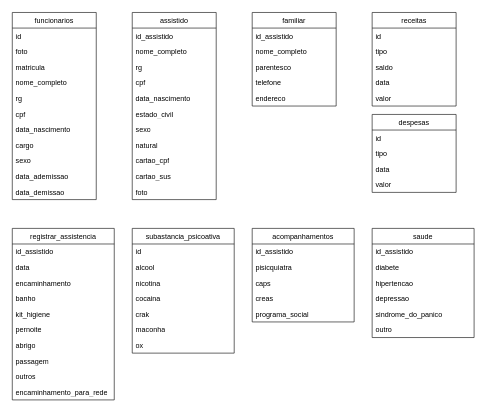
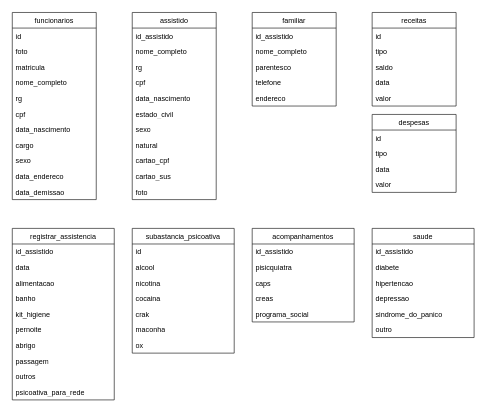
  <mxCell id="0" />
  <mxCell id="1" parent="0" />
  <mxCell id="2" value="assistido" style="swimlane;fontStyle=0;childLayout=stackLayout;horizontal=1;startSize=26;fillColor=none;horizontalStack=0;resizeParent=1;resizeParentMax=0;resizeLast=0;collapsible=1;marginBottom=0;" vertex="1" parent="1"><mxGeometry x="220" y="20" width="140" height="312" as="geometry" /></mxCell>
  <mxCell id="3" value="id_assistido" style="text;strokeColor=none;fillColor=none;align=left;verticalAlign=top;spacingLeft=4;spacingRight=4;overflow=hidden;rotatable=0;points=[[0,0.5],[1,0.5]];portConstraint=eastwest;" vertex="1" parent="2"><mxGeometry y="26" width="140" height="26" as="geometry" /></mxCell>
  <mxCell id="4" value="nome_completo" style="text;strokeColor=none;fillColor=none;align=left;verticalAlign=top;spacingLeft=4;spacingRight=4;overflow=hidden;rotatable=0;points=[[0,0.5],[1,0.5]];portConstraint=eastwest;" vertex="1" parent="2"><mxGeometry y="52" width="140" height="26" as="geometry" /></mxCell>
  <mxCell id="5" value="rg" style="text;strokeColor=none;fillColor=none;align=left;verticalAlign=top;spacingLeft=4;spacingRight=4;overflow=hidden;rotatable=0;points=[[0,0.5],[1,0.5]];portConstraint=eastwest;" vertex="1" parent="2"><mxGeometry y="78" width="140" height="26" as="geometry" /></mxCell>
  <mxCell id="6" value="cpf" style="text;strokeColor=none;fillColor=none;align=left;verticalAlign=top;spacingLeft=4;spacingRight=4;overflow=hidden;rotatable=0;points=[[0,0.5],[1,0.5]];portConstraint=eastwest;" vertex="1" parent="2"><mxGeometry y="104" width="140" height="26" as="geometry" /></mxCell>
  <mxCell id="7" value="data_nascimento" style="text;strokeColor=none;fillColor=none;align=left;verticalAlign=top;spacingLeft=4;spacingRight=4;overflow=hidden;rotatable=0;points=[[0,0.5],[1,0.5]];portConstraint=eastwest;" vertex="1" parent="2"><mxGeometry y="130" width="140" height="26" as="geometry" /></mxCell>
  <mxCell id="8" value="estado_civil" style="text;strokeColor=none;fillColor=none;align=left;verticalAlign=top;spacingLeft=4;spacingRight=4;overflow=hidden;rotatable=0;points=[[0,0.5],[1,0.5]];portConstraint=eastwest;whiteSpace=wrap;" vertex="1" parent="2"><mxGeometry y="156" width="140" height="26" as="geometry" /></mxCell>
  <mxCell id="9" value="sexo" style="text;strokeColor=none;fillColor=none;align=left;verticalAlign=top;spacingLeft=4;spacingRight=4;overflow=hidden;rotatable=0;points=[[0,0.5],[1,0.5]];portConstraint=eastwest;whiteSpace=wrap;" vertex="1" parent="2"><mxGeometry y="182" width="140" height="26" as="geometry" /></mxCell>
  <mxCell id="10" value="natural" style="text;strokeColor=none;fillColor=none;align=left;verticalAlign=top;spacingLeft=4;spacingRight=4;overflow=hidden;rotatable=0;points=[[0,0.5],[1,0.5]];portConstraint=eastwest;whiteSpace=wrap;" vertex="1" parent="2"><mxGeometry y="208" width="140" height="26" as="geometry" /></mxCell>
  <mxCell id="11" value="cartao_cpf" style="text;strokeColor=none;fillColor=none;align=left;verticalAlign=top;spacingLeft=4;spacingRight=4;overflow=hidden;rotatable=0;points=[[0,0.5],[1,0.5]];portConstraint=eastwest;whiteSpace=wrap;" vertex="1" parent="2"><mxGeometry y="234" width="140" height="26" as="geometry" /></mxCell>
  <mxCell id="12" value="cartao_sus" style="text;strokeColor=none;fillColor=none;align=left;verticalAlign=top;spacingLeft=4;spacingRight=4;overflow=hidden;rotatable=0;points=[[0,0.5],[1,0.5]];portConstraint=eastwest;whiteSpace=wrap;" vertex="1" parent="2"><mxGeometry y="260" width="140" height="26" as="geometry" /></mxCell>
  <mxCell id="13" value="foto" style="text;strokeColor=none;fillColor=none;align=left;verticalAlign=top;spacingLeft=4;spacingRight=4;overflow=hidden;rotatable=0;points=[[0,0.5],[1,0.5]];portConstraint=eastwest;whiteSpace=wrap;" vertex="1" parent="2"><mxGeometry y="286" width="140" height="26" as="geometry" /></mxCell>
  <mxCell id="14" value="funcionarios" style="swimlane;fontStyle=0;childLayout=stackLayout;horizontal=1;startSize=26;fillColor=none;horizontalStack=0;resizeParent=1;resizeParentMax=0;resizeLast=0;collapsible=1;marginBottom=0;" vertex="1" parent="1"><mxGeometry x="20" y="20" width="140" height="312" as="geometry" /></mxCell>
  <mxCell id="15" value="id" style="text;strokeColor=none;fillColor=none;align=left;verticalAlign=top;spacingLeft=4;spacingRight=4;overflow=hidden;rotatable=0;points=[[0,0.5],[1,0.5]];portConstraint=eastwest;" vertex="1" parent="14"><mxGeometry y="26" width="140" height="26" as="geometry" /></mxCell>
  <mxCell id="16" value="foto" style="text;strokeColor=none;fillColor=none;align=left;verticalAlign=top;spacingLeft=4;spacingRight=4;overflow=hidden;rotatable=0;points=[[0,0.5],[1,0.5]];portConstraint=eastwest;" vertex="1" parent="14"><mxGeometry y="52" width="140" height="26" as="geometry" /></mxCell>
  <mxCell id="17" value="matricula" style="text;strokeColor=none;fillColor=none;align=left;verticalAlign=top;spacingLeft=4;spacingRight=4;overflow=hidden;rotatable=0;points=[[0,0.5],[1,0.5]];portConstraint=eastwest;" vertex="1" parent="14"><mxGeometry y="78" width="140" height="26" as="geometry" /></mxCell>
  <mxCell id="18" value="nome_completo" style="text;strokeColor=none;fillColor=none;align=left;verticalAlign=top;spacingLeft=4;spacingRight=4;overflow=hidden;rotatable=0;points=[[0,0.5],[1,0.5]];portConstraint=eastwest;" vertex="1" parent="14"><mxGeometry y="104" width="140" height="26" as="geometry" /></mxCell>
  <mxCell id="19" value="rg" style="text;strokeColor=none;fillColor=none;align=left;verticalAlign=top;spacingLeft=4;spacingRight=4;overflow=hidden;rotatable=0;points=[[0,0.5],[1,0.5]];portConstraint=eastwest;" vertex="1" parent="14"><mxGeometry y="130" width="140" height="26" as="geometry" /></mxCell>
  <mxCell id="20" value="cpf" style="text;strokeColor=none;fillColor=none;align=left;verticalAlign=top;spacingLeft=4;spacingRight=4;overflow=hidden;rotatable=0;points=[[0,0.5],[1,0.5]];portConstraint=eastwest;" vertex="1" parent="14"><mxGeometry y="156" width="140" height="26" as="geometry" /></mxCell>
  <mxCell id="21" value="data_nascimento" style="text;strokeColor=none;fillColor=none;align=left;verticalAlign=top;spacingLeft=4;spacingRight=4;overflow=hidden;rotatable=0;points=[[0,0.5],[1,0.5]];portConstraint=eastwest;" vertex="1" parent="14"><mxGeometry y="182" width="140" height="26" as="geometry" /></mxCell>
  <mxCell id="22" value="cargo" style="text;strokeColor=none;fillColor=none;align=left;verticalAlign=top;spacingLeft=4;spacingRight=4;overflow=hidden;rotatable=0;points=[[0,0.5],[1,0.5]];portConstraint=eastwest;" vertex="1" parent="14"><mxGeometry y="208" width="140" height="26" as="geometry" /></mxCell>
  <mxCell id="23" value="sexo" style="text;strokeColor=none;fillColor=none;align=left;verticalAlign=top;spacingLeft=4;spacingRight=4;overflow=hidden;rotatable=0;points=[[0,0.5],[1,0.5]];portConstraint=eastwest;" vertex="1" parent="14"><mxGeometry y="234" width="140" height="26" as="geometry" /></mxCell>
- <mxCell id="24" value="data_ademissao" style="text;strokeColor=none;fillColor=none;align=left;verticalAlign=top;spacingLeft=4;spacingRight=4;overflow=hidden;rotatable=0;points=[[0,0.5],[1,0.5]];portConstraint=eastwest;" vertex="1" parent="14"><mxGeometry y="260" width="140" height="26" as="geometry" /></mxCell>
+ <mxCell id="24" value="data_endereco" style="text;strokeColor=none;fillColor=none;align=left;verticalAlign=top;spacingLeft=4;spacingRight=4;overflow=hidden;rotatable=0;points=[[0,0.5],[1,0.5]];portConstraint=eastwest;" vertex="1" parent="14"><mxGeometry y="260" width="140" height="26" as="geometry" /></mxCell>
  <mxCell id="25" value="data_demissao" style="text;strokeColor=none;fillColor=none;align=left;verticalAlign=top;spacingLeft=4;spacingRight=4;overflow=hidden;rotatable=0;points=[[0,0.5],[1,0.5]];portConstraint=eastwest;" vertex="1" parent="14"><mxGeometry y="286" width="140" height="26" as="geometry" /></mxCell>
  <mxCell id="26" value="familiar" style="swimlane;fontStyle=0;childLayout=stackLayout;horizontal=1;startSize=26;fillColor=none;horizontalStack=0;resizeParent=1;resizeParentMax=0;resizeLast=0;collapsible=1;marginBottom=0;" vertex="1" parent="1"><mxGeometry x="420" y="20" width="140" height="156" as="geometry" /></mxCell>
  <mxCell id="27" value="id_assistido" style="text;strokeColor=none;fillColor=none;align=left;verticalAlign=top;spacingLeft=4;spacingRight=4;overflow=hidden;rotatable=0;points=[[0,0.5],[1,0.5]];portConstraint=eastwest;" vertex="1" parent="26"><mxGeometry y="26" width="140" height="26" as="geometry" /></mxCell>
  <mxCell id="28" value="nome_completo" style="text;strokeColor=none;fillColor=none;align=left;verticalAlign=top;spacingLeft=4;spacingRight=4;overflow=hidden;rotatable=0;points=[[0,0.5],[1,0.5]];portConstraint=eastwest;" vertex="1" parent="26"><mxGeometry y="52" width="140" height="26" as="geometry" /></mxCell>
  <mxCell id="29" value="parentesco" style="text;strokeColor=none;fillColor=none;align=left;verticalAlign=top;spacingLeft=4;spacingRight=4;overflow=hidden;rotatable=0;points=[[0,0.5],[1,0.5]];portConstraint=eastwest;" vertex="1" parent="26"><mxGeometry y="78" width="140" height="26" as="geometry" /></mxCell>
  <mxCell id="30" value="telefone" style="text;strokeColor=none;fillColor=none;align=left;verticalAlign=top;spacingLeft=4;spacingRight=4;overflow=hidden;rotatable=0;points=[[0,0.5],[1,0.5]];portConstraint=eastwest;" vertex="1" parent="26"><mxGeometry y="104" width="140" height="26" as="geometry" /></mxCell>
  <mxCell id="31" value="endereco" style="text;strokeColor=none;fillColor=none;align=left;verticalAlign=top;spacingLeft=4;spacingRight=4;overflow=hidden;rotatable=0;points=[[0,0.5],[1,0.5]];portConstraint=eastwest;" vertex="1" parent="26"><mxGeometry y="130" width="140" height="26" as="geometry" /></mxCell>
  <mxCell id="32" value="receitas" style="swimlane;fontStyle=0;childLayout=stackLayout;horizontal=1;startSize=26;fillColor=none;horizontalStack=0;resizeParent=1;resizeParentMax=0;resizeLast=0;collapsible=1;marginBottom=0;" vertex="1" parent="1"><mxGeometry x="620" y="20" width="140" height="156" as="geometry" /></mxCell>
  <mxCell id="33" value="id" style="text;strokeColor=none;fillColor=none;align=left;verticalAlign=top;spacingLeft=4;spacingRight=4;overflow=hidden;rotatable=0;points=[[0,0.5],[1,0.5]];portConstraint=eastwest;" vertex="1" parent="32"><mxGeometry y="26" width="140" height="26" as="geometry" /></mxCell>
  <mxCell id="34" value="tipo" style="text;strokeColor=none;fillColor=none;align=left;verticalAlign=top;spacingLeft=4;spacingRight=4;overflow=hidden;rotatable=0;points=[[0,0.5],[1,0.5]];portConstraint=eastwest;" vertex="1" parent="32"><mxGeometry y="52" width="140" height="26" as="geometry" /></mxCell>
  <mxCell id="35" value="saldo" style="text;strokeColor=none;fillColor=none;align=left;verticalAlign=top;spacingLeft=4;spacingRight=4;overflow=hidden;rotatable=0;points=[[0,0.5],[1,0.5]];portConstraint=eastwest;" vertex="1" parent="32"><mxGeometry y="78" width="140" height="26" as="geometry" /></mxCell>
  <mxCell id="36" value="data" style="text;strokeColor=none;fillColor=none;align=left;verticalAlign=top;spacingLeft=4;spacingRight=4;overflow=hidden;rotatable=0;points=[[0,0.5],[1,0.5]];portConstraint=eastwest;" vertex="1" parent="32"><mxGeometry y="104" width="140" height="26" as="geometry" /></mxCell>
  <mxCell id="37" value="valor" style="text;strokeColor=none;fillColor=none;align=left;verticalAlign=top;spacingLeft=4;spacingRight=4;overflow=hidden;rotatable=0;points=[[0,0.5],[1,0.5]];portConstraint=eastwest;" vertex="1" parent="32"><mxGeometry y="130" width="140" height="26" as="geometry" /></mxCell>
  <mxCell id="38" value="despesas" style="swimlane;fontStyle=0;childLayout=stackLayout;horizontal=1;startSize=26;fillColor=none;horizontalStack=0;resizeParent=1;resizeParentMax=0;resizeLast=0;collapsible=1;marginBottom=0;" vertex="1" parent="1"><mxGeometry x="620" y="190" width="140" height="130" as="geometry" /></mxCell>
  <mxCell id="39" value="id" style="text;strokeColor=none;fillColor=none;align=left;verticalAlign=top;spacingLeft=4;spacingRight=4;overflow=hidden;rotatable=0;points=[[0,0.5],[1,0.5]];portConstraint=eastwest;" vertex="1" parent="38"><mxGeometry y="26" width="140" height="26" as="geometry" /></mxCell>
  <mxCell id="40" value="tipo" style="text;strokeColor=none;fillColor=none;align=left;verticalAlign=top;spacingLeft=4;spacingRight=4;overflow=hidden;rotatable=0;points=[[0,0.5],[1,0.5]];portConstraint=eastwest;" vertex="1" parent="38"><mxGeometry y="52" width="140" height="26" as="geometry" /></mxCell>
  <mxCell id="41" value="data" style="text;strokeColor=none;fillColor=none;align=left;verticalAlign=top;spacingLeft=4;spacingRight=4;overflow=hidden;rotatable=0;points=[[0,0.5],[1,0.5]];portConstraint=eastwest;" vertex="1" parent="38"><mxGeometry y="78" width="140" height="26" as="geometry" /></mxCell>
  <mxCell id="42" value="valor" style="text;strokeColor=none;fillColor=none;align=left;verticalAlign=top;spacingLeft=4;spacingRight=4;overflow=hidden;rotatable=0;points=[[0,0.5],[1,0.5]];portConstraint=eastwest;" vertex="1" parent="38"><mxGeometry y="104" width="140" height="26" as="geometry" /></mxCell>
  <mxCell id="43" value="registrar_assistencia" style="swimlane;fontStyle=0;childLayout=stackLayout;horizontal=1;startSize=26;fillColor=none;horizontalStack=0;resizeParent=1;resizeParentMax=0;resizeLast=0;collapsible=1;marginBottom=0;" vertex="1" parent="1"><mxGeometry x="20" y="380" width="170" height="286" as="geometry" /></mxCell>
  <mxCell id="44" value="id_assistido" style="text;strokeColor=none;fillColor=none;align=left;verticalAlign=top;spacingLeft=4;spacingRight=4;overflow=hidden;rotatable=0;points=[[0,0.5],[1,0.5]];portConstraint=eastwest;" vertex="1" parent="43"><mxGeometry y="26" width="170" height="26" as="geometry" /></mxCell>
  <mxCell id="45" value="data" style="text;strokeColor=none;fillColor=none;align=left;verticalAlign=top;spacingLeft=4;spacingRight=4;overflow=hidden;rotatable=0;points=[[0,0.5],[1,0.5]];portConstraint=eastwest;" vertex="1" parent="43"><mxGeometry y="52" width="170" height="26" as="geometry" /></mxCell>
- <mxCell id="46" value="encaminhamento" style="text;strokeColor=none;fillColor=none;align=left;verticalAlign=top;spacingLeft=4;spacingRight=4;overflow=hidden;rotatable=0;points=[[0,0.5],[1,0.5]];portConstraint=eastwest;" vertex="1" parent="43"><mxGeometry y="78" width="170" height="26" as="geometry" /></mxCell>
+ <mxCell id="46" value="alimentacao" style="text;strokeColor=none;fillColor=none;align=left;verticalAlign=top;spacingLeft=4;spacingRight=4;overflow=hidden;rotatable=0;points=[[0,0.5],[1,0.5]];portConstraint=eastwest;" vertex="1" parent="43"><mxGeometry y="78" width="170" height="26" as="geometry" /></mxCell>
  <mxCell id="47" value="banho" style="text;strokeColor=none;fillColor=none;align=left;verticalAlign=top;spacingLeft=4;spacingRight=4;overflow=hidden;rotatable=0;points=[[0,0.5],[1,0.5]];portConstraint=eastwest;" vertex="1" parent="43"><mxGeometry y="104" width="170" height="26" as="geometry" /></mxCell>
  <mxCell id="48" value="kit_higiene" style="text;strokeColor=none;fillColor=none;align=left;verticalAlign=top;spacingLeft=4;spacingRight=4;overflow=hidden;rotatable=0;points=[[0,0.5],[1,0.5]];portConstraint=eastwest;" vertex="1" parent="43"><mxGeometry y="130" width="170" height="26" as="geometry" /></mxCell>
  <mxCell id="49" value="pernoite" style="text;strokeColor=none;fillColor=none;align=left;verticalAlign=top;spacingLeft=4;spacingRight=4;overflow=hidden;rotatable=0;points=[[0,0.5],[1,0.5]];portConstraint=eastwest;whiteSpace=wrap;" vertex="1" parent="43"><mxGeometry y="156" width="170" height="26" as="geometry" /></mxCell>
  <mxCell id="50" value="abrigo" style="text;strokeColor=none;fillColor=none;align=left;verticalAlign=top;spacingLeft=4;spacingRight=4;overflow=hidden;rotatable=0;points=[[0,0.5],[1,0.5]];portConstraint=eastwest;whiteSpace=wrap;" vertex="1" parent="43"><mxGeometry y="182" width="170" height="26" as="geometry" /></mxCell>
  <mxCell id="51" value="passagem" style="text;strokeColor=none;fillColor=none;align=left;verticalAlign=top;spacingLeft=4;spacingRight=4;overflow=hidden;rotatable=0;points=[[0,0.5],[1,0.5]];portConstraint=eastwest;whiteSpace=wrap;" vertex="1" parent="43"><mxGeometry y="208" width="170" height="26" as="geometry" /></mxCell>
  <mxCell id="52" value="outros" style="text;strokeColor=none;fillColor=none;align=left;verticalAlign=top;spacingLeft=4;spacingRight=4;overflow=hidden;rotatable=0;points=[[0,0.5],[1,0.5]];portConstraint=eastwest;whiteSpace=wrap;" vertex="1" parent="43"><mxGeometry y="234" width="170" height="26" as="geometry" /></mxCell>
- <mxCell id="53" value="encaminhamento_para_rede" style="text;strokeColor=none;fillColor=none;align=left;verticalAlign=top;spacingLeft=4;spacingRight=4;overflow=hidden;rotatable=0;points=[[0,0.5],[1,0.5]];portConstraint=eastwest;whiteSpace=wrap;" vertex="1" parent="43"><mxGeometry y="260" width="170" height="26" as="geometry" /></mxCell>
+ <mxCell id="53" value="psicoativa_para_rede" style="text;strokeColor=none;fillColor=none;align=left;verticalAlign=top;spacingLeft=4;spacingRight=4;overflow=hidden;rotatable=0;points=[[0,0.5],[1,0.5]];portConstraint=eastwest;whiteSpace=wrap;" vertex="1" parent="43"><mxGeometry y="260" width="170" height="26" as="geometry" /></mxCell>
  <mxCell id="54" value="subastancia_psicoativa" style="swimlane;fontStyle=0;childLayout=stackLayout;horizontal=1;startSize=26;fillColor=none;horizontalStack=0;resizeParent=1;resizeParentMax=0;resizeLast=0;collapsible=1;marginBottom=0;" vertex="1" parent="1"><mxGeometry x="220" y="380" width="170" height="208" as="geometry" /></mxCell>
  <mxCell id="55" value="id" style="text;strokeColor=none;fillColor=none;align=left;verticalAlign=top;spacingLeft=4;spacingRight=4;overflow=hidden;rotatable=0;points=[[0,0.5],[1,0.5]];portConstraint=eastwest;" vertex="1" parent="54"><mxGeometry y="26" width="170" height="26" as="geometry" /></mxCell>
  <mxCell id="56" value="alcool" style="text;strokeColor=none;fillColor=none;align=left;verticalAlign=top;spacingLeft=4;spacingRight=4;overflow=hidden;rotatable=0;points=[[0,0.5],[1,0.5]];portConstraint=eastwest;" vertex="1" parent="54"><mxGeometry y="52" width="170" height="26" as="geometry" /></mxCell>
  <mxCell id="57" value="nicotina" style="text;strokeColor=none;fillColor=none;align=left;verticalAlign=top;spacingLeft=4;spacingRight=4;overflow=hidden;rotatable=0;points=[[0,0.5],[1,0.5]];portConstraint=eastwest;" vertex="1" parent="54"><mxGeometry y="78" width="170" height="26" as="geometry" /></mxCell>
  <mxCell id="58" value="cocaina" style="text;strokeColor=none;fillColor=none;align=left;verticalAlign=top;spacingLeft=4;spacingRight=4;overflow=hidden;rotatable=0;points=[[0,0.5],[1,0.5]];portConstraint=eastwest;" vertex="1" parent="54"><mxGeometry y="104" width="170" height="26" as="geometry" /></mxCell>
  <mxCell id="59" value="crak" style="text;strokeColor=none;fillColor=none;align=left;verticalAlign=top;spacingLeft=4;spacingRight=4;overflow=hidden;rotatable=0;points=[[0,0.5],[1,0.5]];portConstraint=eastwest;" vertex="1" parent="54"><mxGeometry y="130" width="170" height="26" as="geometry" /></mxCell>
  <mxCell id="60" value="maconha" style="text;strokeColor=none;fillColor=none;align=left;verticalAlign=top;spacingLeft=4;spacingRight=4;overflow=hidden;rotatable=0;points=[[0,0.5],[1,0.5]];portConstraint=eastwest;whiteSpace=wrap;" vertex="1" parent="54"><mxGeometry y="156" width="170" height="26" as="geometry" /></mxCell>
  <mxCell id="61" value="ox" style="text;strokeColor=none;fillColor=none;align=left;verticalAlign=top;spacingLeft=4;spacingRight=4;overflow=hidden;rotatable=0;points=[[0,0.5],[1,0.5]];portConstraint=eastwest;whiteSpace=wrap;" vertex="1" parent="54"><mxGeometry y="182" width="170" height="26" as="geometry" /></mxCell>
  <mxCell id="62" value="acompanhamentos" style="swimlane;fontStyle=0;childLayout=stackLayout;horizontal=1;startSize=26;fillColor=none;horizontalStack=0;resizeParent=1;resizeParentMax=0;resizeLast=0;collapsible=1;marginBottom=0;" vertex="1" parent="1"><mxGeometry x="420" y="380" width="170" height="156" as="geometry" /></mxCell>
  <mxCell id="63" value="id_assistido" style="text;strokeColor=none;fillColor=none;align=left;verticalAlign=top;spacingLeft=4;spacingRight=4;overflow=hidden;rotatable=0;points=[[0,0.5],[1,0.5]];portConstraint=eastwest;" vertex="1" parent="62"><mxGeometry y="26" width="170" height="26" as="geometry" /></mxCell>
  <mxCell id="64" value="pisicquiatra" style="text;strokeColor=none;fillColor=none;align=left;verticalAlign=top;spacingLeft=4;spacingRight=4;overflow=hidden;rotatable=0;points=[[0,0.5],[1,0.5]];portConstraint=eastwest;" vertex="1" parent="62"><mxGeometry y="52" width="170" height="26" as="geometry" /></mxCell>
  <mxCell id="65" value="caps" style="text;strokeColor=none;fillColor=none;align=left;verticalAlign=top;spacingLeft=4;spacingRight=4;overflow=hidden;rotatable=0;points=[[0,0.5],[1,0.5]];portConstraint=eastwest;" vertex="1" parent="62"><mxGeometry y="78" width="170" height="26" as="geometry" /></mxCell>
  <mxCell id="66" value="creas" style="text;strokeColor=none;fillColor=none;align=left;verticalAlign=top;spacingLeft=4;spacingRight=4;overflow=hidden;rotatable=0;points=[[0,0.5],[1,0.5]];portConstraint=eastwest;" vertex="1" parent="62"><mxGeometry y="104" width="170" height="26" as="geometry" /></mxCell>
  <mxCell id="67" value="programa_social" style="text;strokeColor=none;fillColor=none;align=left;verticalAlign=top;spacingLeft=4;spacingRight=4;overflow=hidden;rotatable=0;points=[[0,0.5],[1,0.5]];portConstraint=eastwest;" vertex="1" parent="62"><mxGeometry y="130" width="170" height="26" as="geometry" /></mxCell>
  <mxCell id="68" value="saude" style="swimlane;fontStyle=0;childLayout=stackLayout;horizontal=1;startSize=26;fillColor=none;horizontalStack=0;resizeParent=1;resizeParentMax=0;resizeLast=0;collapsible=1;marginBottom=0;" vertex="1" parent="1"><mxGeometry x="620" y="380" width="170" height="182" as="geometry" /></mxCell>
  <mxCell id="69" value="id_assistido" style="text;strokeColor=none;fillColor=none;align=left;verticalAlign=top;spacingLeft=4;spacingRight=4;overflow=hidden;rotatable=0;points=[[0,0.5],[1,0.5]];portConstraint=eastwest;" vertex="1" parent="68"><mxGeometry y="26" width="170" height="26" as="geometry" /></mxCell>
  <mxCell id="70" value="diabete" style="text;strokeColor=none;fillColor=none;align=left;verticalAlign=top;spacingLeft=4;spacingRight=4;overflow=hidden;rotatable=0;points=[[0,0.5],[1,0.5]];portConstraint=eastwest;" vertex="1" parent="68"><mxGeometry y="52" width="170" height="26" as="geometry" /></mxCell>
  <mxCell id="71" value="hipertencao" style="text;strokeColor=none;fillColor=none;align=left;verticalAlign=top;spacingLeft=4;spacingRight=4;overflow=hidden;rotatable=0;points=[[0,0.5],[1,0.5]];portConstraint=eastwest;" vertex="1" parent="68"><mxGeometry y="78" width="170" height="26" as="geometry" /></mxCell>
  <mxCell id="72" value="depressao" style="text;strokeColor=none;fillColor=none;align=left;verticalAlign=top;spacingLeft=4;spacingRight=4;overflow=hidden;rotatable=0;points=[[0,0.5],[1,0.5]];portConstraint=eastwest;" vertex="1" parent="68"><mxGeometry y="104" width="170" height="26" as="geometry" /></mxCell>
  <mxCell id="73" value="sindrome_do_panico" style="text;strokeColor=none;fillColor=none;align=left;verticalAlign=top;spacingLeft=4;spacingRight=4;overflow=hidden;rotatable=0;points=[[0,0.5],[1,0.5]];portConstraint=eastwest;" vertex="1" parent="68"><mxGeometry y="130" width="170" height="26" as="geometry" /></mxCell>
  <mxCell id="74" value="outro" style="text;strokeColor=none;fillColor=none;align=left;verticalAlign=top;spacingLeft=4;spacingRight=4;overflow=hidden;rotatable=0;points=[[0,0.5],[1,0.5]];portConstraint=eastwest;" vertex="1" parent="68"><mxGeometry y="156" width="170" height="26" as="geometry" /></mxCell>
